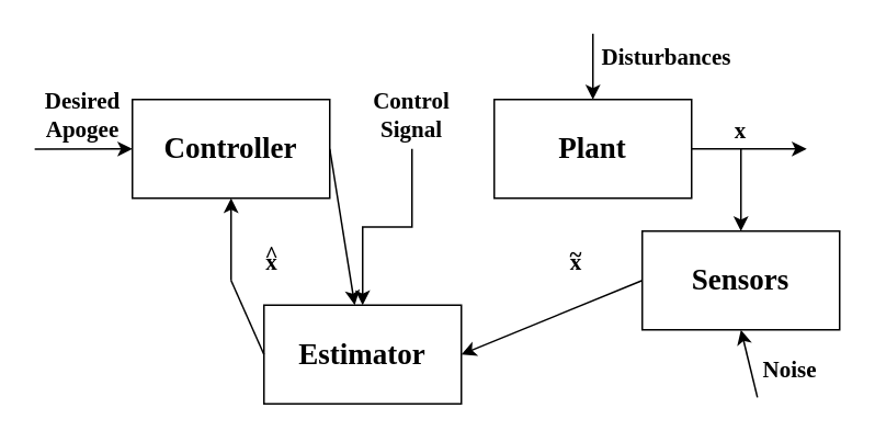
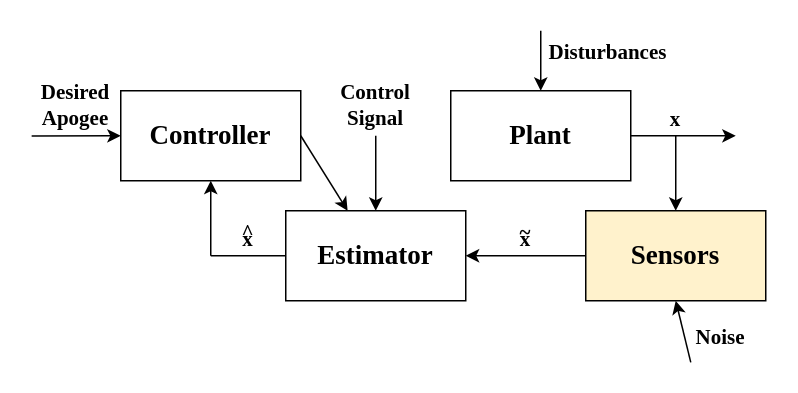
  <mxCell id="0" />
  <mxCell id="1" parent="0" />
  <mxCell id="2" value="&lt;font style=&quot;font-size: 14px;&quot; face=&quot;Times New Roman&quot;&gt;&lt;b&gt;x&lt;/b&gt;&lt;/font&gt;" style="text;html=1;align=center;verticalAlign=middle;whiteSpace=wrap;rounded=0;" parent="1" vertex="1"><mxGeometry x="410" y="65" width="80" height="30" as="geometry" /></mxCell>
  <mxCell id="3" value="&lt;font face=&quot;Times New Roman&quot; style=&quot;font-size: 18px;&quot;&gt;&lt;b style=&quot;&quot;&gt;Controller&lt;/b&gt;&lt;/font&gt;" style="rounded=0;whiteSpace=wrap;html=1;" parent="1" vertex="1"><mxGeometry x="80" y="60" width="120" height="60" as="geometry" /></mxCell>
  <mxCell id="4" value="&lt;font face=&quot;Times New Roman&quot; style=&quot;font-size: 18px;&quot;&gt;&lt;b style=&quot;&quot;&gt;Plant&lt;/b&gt;&lt;/font&gt;" style="rounded=0;whiteSpace=wrap;html=1;" parent="1" vertex="1"><mxGeometry x="300" y="60" width="120" height="60" as="geometry" /></mxCell>
  <mxCell id="5" value="" style="endArrow=classic;html=1;rounded=0;exitX=1;exitY=0.5;exitDx=0;exitDy=0;entryX=1;entryY=0.835;entryDx=0;entryDy=0;entryPerimeter=0;" parent="1" source="4" edge="1" target="2"><mxGeometry width="50" height="50" relative="1" as="geometry"><mxPoint x="590" y="260" as="sourcePoint" /><mxPoint x="510" y="90" as="targetPoint" /></mxGeometry></mxCell>
  <mxCell id="6" value="" style="endArrow=classic;html=1;rounded=0;exitX=1;exitY=0.5;exitDx=0;exitDy=0;" parent="1" source="3" target="12" edge="1"><mxGeometry width="50" height="50" relative="1" as="geometry"><mxPoint x="210" y="190" as="sourcePoint" /><mxPoint x="316" y="190" as="targetPoint" /></mxGeometry></mxCell>
  <mxCell id="7" value="" style="endArrow=classic;html=1;rounded=0;exitX=0.01;exitY=1.005;exitDx=0;exitDy=0;entryX=0;entryY=0.5;entryDx=0;entryDy=0;exitPerimeter=0;" parent="1" edge="1" source="8"><mxGeometry width="50" height="50" relative="1" as="geometry"><mxPoint x="0" y="90" as="sourcePoint" /><mxPoint x="80" y="90" as="targetPoint" /></mxGeometry></mxCell>
  <mxCell id="8" value="&lt;font style=&quot;font-size: 14px;&quot; face=&quot;Times New Roman&quot;&gt;&lt;b&gt;Desired Apogee&lt;/b&gt;&lt;/font&gt;" style="text;html=1;align=center;verticalAlign=middle;whiteSpace=wrap;rounded=0;" parent="1" vertex="1"><mxGeometry x="20" y="50" width="60" height="40" as="geometry" /></mxCell>
  <mxCell id="9" value="" style="edgeStyle=orthogonalEdgeStyle;rounded=0;orthogonalLoop=1;jettySize=auto;html=1;" parent="1" source="10" target="12" edge="1"><mxGeometry relative="1" as="geometry" /></mxCell>
  <mxCell id="10" value="&lt;font style=&quot;font-size: 14px;&quot; face=&quot;Times New Roman&quot;&gt;&lt;b&gt;Control Signal&lt;/b&gt;&lt;/font&gt;" style="text;html=1;align=center;verticalAlign=middle;whiteSpace=wrap;rounded=0;" parent="1" vertex="1"><mxGeometry x="220" y="50" width="60" height="40" as="geometry" /></mxCell>
- <mxCell id="11" value="&lt;font face=&quot;Times New Roman&quot; style=&quot;font-size: 18px;&quot;&gt;&lt;b style=&quot;&quot;&gt;Sensors&lt;/b&gt;&lt;/font&gt;" style="rounded=0;whiteSpace=wrap;html=1;" parent="1" vertex="1"><mxGeometry x="390" y="140" width="120" height="60" as="geometry" /></mxCell>
- <mxCell id="12" value="&lt;font face=&quot;Times New Roman&quot; style=&quot;font-size: 18px;&quot;&gt;&lt;b style=&quot;&quot;&gt;Estimator&lt;/b&gt;&lt;/font&gt;" style="rounded=0;whiteSpace=wrap;html=1;" parent="1" vertex="1"><mxGeometry x="160" y="185" width="120" height="60" as="geometry" /></mxCell>
+ <mxCell id="11" value="&lt;font face=&quot;Times New Roman&quot; style=&quot;font-size: 18px;&quot;&gt;&lt;b style=&quot;&quot;&gt;Sensors&lt;/b&gt;&lt;/font&gt;" style="rounded=0;whiteSpace=wrap;html=1;fillColor=#fff2cc;" parent="1" vertex="1"><mxGeometry x="390" y="140" width="120" height="60" as="geometry" /></mxCell>
+ <mxCell id="12" value="&lt;font face=&quot;Times New Roman&quot; style=&quot;font-size: 18px;&quot;&gt;&lt;b style=&quot;&quot;&gt;Estimator&lt;/b&gt;&lt;/font&gt;" style="rounded=0;whiteSpace=wrap;html=1;" parent="1" vertex="1"><mxGeometry x="190" y="140" width="120" height="60" as="geometry" /></mxCell>
  <mxCell id="13" value="" style="endArrow=classic;html=1;rounded=0;entryX=0.5;entryY=1;entryDx=0;entryDy=0;exitX=0.167;exitY=1.036;exitDx=0;exitDy=0;exitPerimeter=0;" parent="1" target="11" edge="1" source="14"><mxGeometry width="50" height="50" relative="1" as="geometry"><mxPoint x="450" y="280" as="sourcePoint" /><mxPoint x="340" y="160" as="targetPoint" /></mxGeometry></mxCell>
  <mxCell id="14" value="&lt;font style=&quot;font-size: 14px;&quot; face=&quot;Times New Roman&quot;&gt;&lt;b&gt;Noise&lt;/b&gt;&lt;/font&gt;" style="text;html=1;align=center;verticalAlign=middle;whiteSpace=wrap;rounded=0;" parent="1" vertex="1"><mxGeometry x="450" y="210" width="60" height="30" as="geometry" /></mxCell>
  <mxCell id="15" value="" style="endArrow=classic;html=1;rounded=0;entryX=0.5;entryY=0;entryDx=0;entryDy=0;" parent="1" target="4" edge="1"><mxGeometry width="50" height="50" relative="1" as="geometry"><mxPoint x="360" y="20" as="sourcePoint" /><mxPoint x="380" y="90" as="targetPoint" /></mxGeometry></mxCell>
  <mxCell id="16" value="&lt;font style=&quot;font-size: 14px;&quot; face=&quot;Times New Roman&quot;&gt;&lt;b&gt;Disturbances&lt;/b&gt;&lt;/font&gt;" style="text;html=1;align=center;verticalAlign=middle;whiteSpace=wrap;rounded=0;" parent="1" vertex="1"><mxGeometry x="360" y="20" width="90" height="30" as="geometry" /></mxCell>
  <mxCell id="17" value="&lt;font style=&quot;font-size: 14px;&quot; face=&quot;Times New Roman&quot;&gt;&lt;b&gt;x&lt;/b&gt;&lt;/font&gt;" style="text;html=1;align=center;verticalAlign=middle;whiteSpace=wrap;rounded=0;" parent="1" vertex="1"><mxGeometry x="320" y="150" width="60" height="20" as="geometry" /></mxCell>
  <mxCell id="18" value="&lt;font style=&quot;font-size: 14px;&quot; face=&quot;Times New Roman&quot;&gt;&lt;b&gt;~&lt;/b&gt;&lt;/font&gt;" style="text;html=1;align=center;verticalAlign=middle;whiteSpace=wrap;rounded=0;" parent="1" vertex="1"><mxGeometry x="320" y="150" width="60" height="10" as="geometry" /></mxCell>
  <mxCell id="19" value="" style="endArrow=classic;html=1;rounded=0;entryX=0.5;entryY=0;entryDx=0;entryDy=0;exitX=0.5;exitY=0.833;exitDx=0;exitDy=0;exitPerimeter=0;" edge="1" parent="1" source="2" target="11"><mxGeometry width="50" height="50" relative="1" as="geometry"><mxPoint x="430" y="130" as="sourcePoint" /><mxPoint x="480" y="80" as="targetPoint" /></mxGeometry></mxCell>
  <mxCell id="20" value="" style="endArrow=classic;html=1;rounded=0;entryX=1;entryY=0.5;entryDx=0;entryDy=0;exitX=0;exitY=0.5;exitDx=0;exitDy=0;" edge="1" parent="1" source="11" target="12"><mxGeometry width="50" height="50" relative="1" as="geometry"><mxPoint x="330" y="190" as="sourcePoint" /><mxPoint x="380" y="140" as="targetPoint" /></mxGeometry></mxCell>
  <mxCell id="21" value="" style="endArrow=classic;html=1;rounded=0;entryX=0.5;entryY=1;entryDx=0;entryDy=0;" edge="1" parent="1" target="3"><mxGeometry width="50" height="50" relative="1" as="geometry"><mxPoint x="140" y="170" as="sourcePoint" /><mxPoint x="200" y="140" as="targetPoint" /></mxGeometry></mxCell>
  <mxCell id="22" value="" style="group" vertex="1" connectable="0" parent="1"><mxGeometry x="140" y="150" width="50" height="20" as="geometry" /></mxCell>
  <mxCell id="23" value="&lt;font style=&quot;font-size: 14px;&quot; face=&quot;Times New Roman&quot;&gt;&lt;b&gt;x&lt;/b&gt;&lt;/font&gt;" style="text;html=1;align=center;verticalAlign=middle;whiteSpace=wrap;rounded=0;" parent="22" vertex="1"><mxGeometry width="50" height="20" as="geometry" /></mxCell>
  <mxCell id="24" value="&lt;font style=&quot;font-size: 14px;&quot; face=&quot;Times New Roman&quot;&gt;&lt;b&gt;^&lt;/b&gt;&lt;/font&gt;" style="text;html=1;align=center;verticalAlign=middle;whiteSpace=wrap;rounded=0;" parent="22" vertex="1"><mxGeometry width="50" height="10" as="geometry" /></mxCell>
  <mxCell id="25" value="" style="endArrow=none;html=1;rounded=0;entryX=0;entryY=0.5;entryDx=0;entryDy=0;strokeColor=#000000;" edge="1" parent="1" target="12"><mxGeometry width="50" height="50" relative="1" as="geometry"><mxPoint x="140" y="170" as="sourcePoint" /><mxPoint x="200" y="140" as="targetPoint" /></mxGeometry></mxCell>
